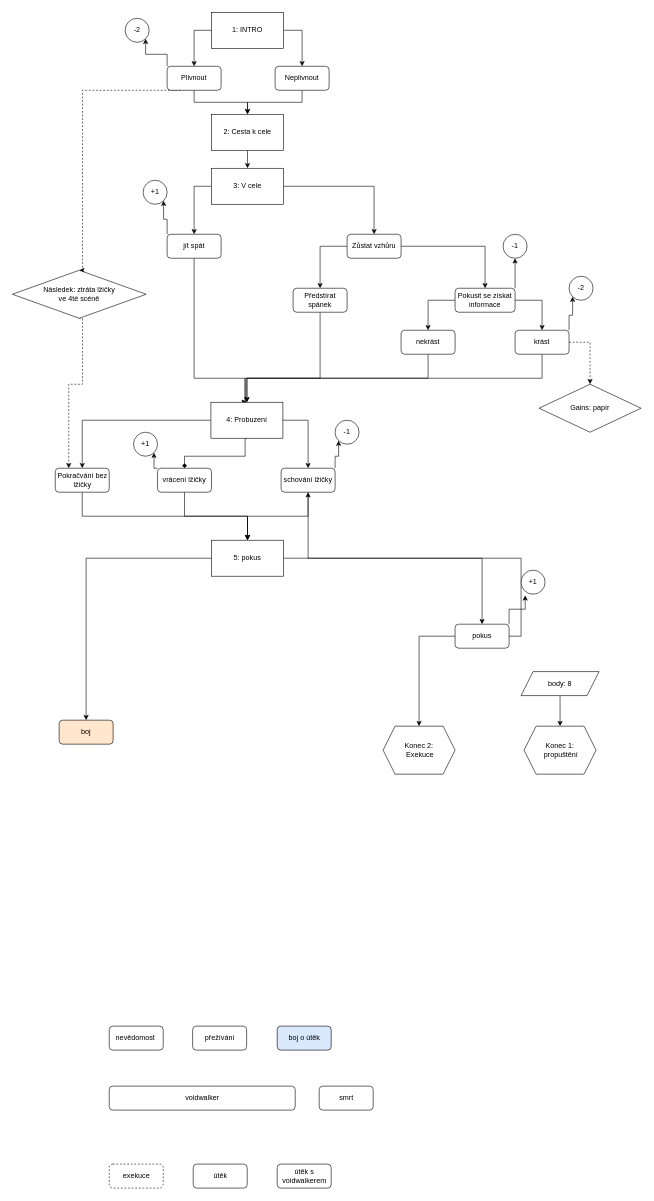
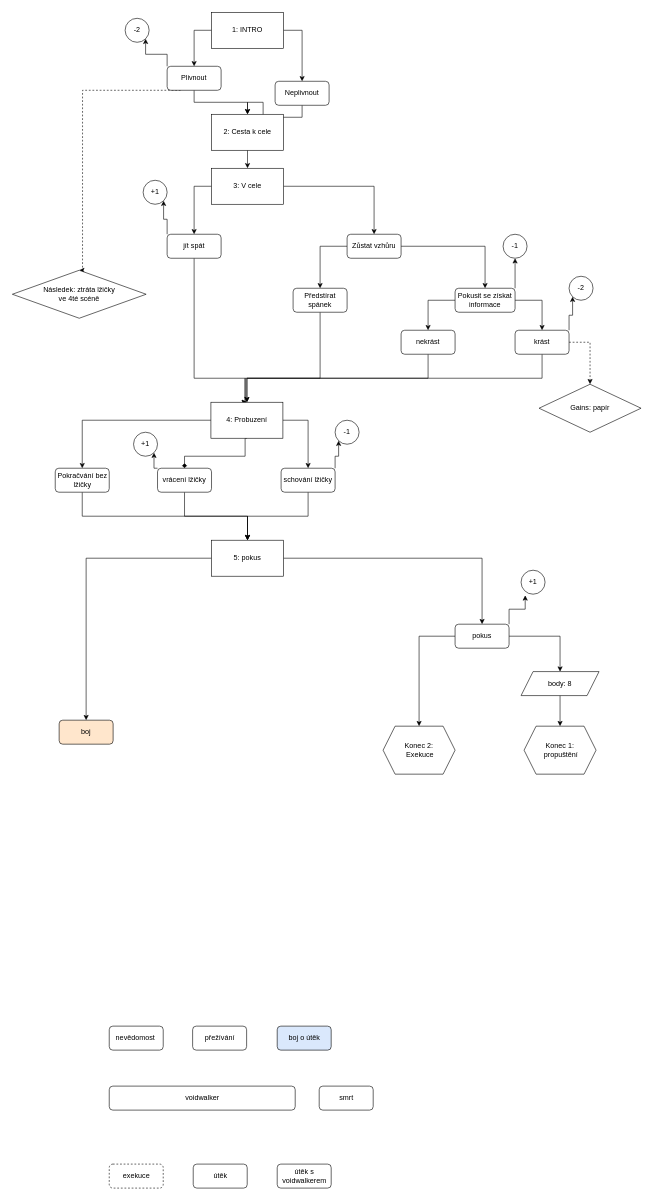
  <mxCell id="0" />
  <mxCell id="1" parent="0" />
  <mxCell id="2" style="edgeStyle=orthogonalEdgeStyle;rounded=0;orthogonalLoop=1;jettySize=auto;html=1;exitX=0;exitY=0.5;exitDx=0;exitDy=0;entryX=0.5;entryY=0;entryDx=0;entryDy=0;" parent="1" source="4" target="10" edge="1"><mxGeometry relative="1" as="geometry" /></mxCell>
  <mxCell id="3" style="edgeStyle=orthogonalEdgeStyle;rounded=0;orthogonalLoop=1;jettySize=auto;html=1;exitX=1;exitY=0.5;exitDx=0;exitDy=0;entryX=0.5;entryY=0;entryDx=0;entryDy=0;" parent="1" source="4" target="6" edge="1"><mxGeometry relative="1" as="geometry" /></mxCell>
  <mxCell id="4" value="1: INTRO" style="rounded=0;whiteSpace=wrap;html=1;" parent="1" vertex="1"><mxGeometry x="352" y="20" width="120" height="60" as="geometry" /></mxCell>
  <mxCell id="5" style="edgeStyle=orthogonalEdgeStyle;rounded=0;orthogonalLoop=1;jettySize=auto;html=1;exitX=0.5;exitY=1;exitDx=0;exitDy=0;entryX=0.5;entryY=0;entryDx=0;entryDy=0;" parent="1" source="6" target="15" edge="1"><mxGeometry relative="1" as="geometry" /></mxCell>
- <mxCell id="6" value="Neplivnout" style="rounded=1;whiteSpace=wrap;html=1;" parent="1" vertex="1"><mxGeometry x="458" y="110" width="90" height="40" as="geometry" /></mxCell>
+ <mxCell id="6" value="Neplivnout" style="rounded=1;whiteSpace=wrap;html=1;" parent="1" vertex="1"><mxGeometry x="458" y="135" width="90" height="40" as="geometry" /></mxCell>
  <mxCell id="7" style="edgeStyle=orthogonalEdgeStyle;rounded=0;orthogonalLoop=1;jettySize=auto;html=1;exitX=0.5;exitY=1;exitDx=0;exitDy=0;entryX=0.5;entryY=0;entryDx=0;entryDy=0;" parent="1" source="10" target="15" edge="1"><mxGeometry relative="1" as="geometry" /></mxCell>
  <mxCell id="8" style="edgeStyle=orthogonalEdgeStyle;rounded=0;orthogonalLoop=1;jettySize=auto;html=1;exitX=0;exitY=0;exitDx=0;exitDy=0;entryX=1;entryY=1;entryDx=0;entryDy=0;" parent="1" source="10" target="13" edge="1"><mxGeometry relative="1" as="geometry" /></mxCell>
  <mxCell id="9" style="edgeStyle=orthogonalEdgeStyle;rounded=0;orthogonalLoop=1;jettySize=auto;html=1;exitX=0.25;exitY=1;exitDx=0;exitDy=0;jumpStyle=none;dashed=1;entryX=0.5;entryY=0;entryDx=0;entryDy=0;" parent="1" source="10" target="12" edge="1"><mxGeometry relative="1" as="geometry"><Array as="points"><mxPoint x="137" y="150" /></Array><mxPoint x="208" y="790" as="targetPoint" /></mxGeometry></mxCell>
  <mxCell id="10" value="Plivnout" style="rounded=1;whiteSpace=wrap;html=1;" parent="1" vertex="1"><mxGeometry x="278" y="110" width="90" height="40" as="geometry" /></mxCell>
- <mxCell id="11" style="edgeStyle=orthogonalEdgeStyle;rounded=0;orthogonalLoop=1;jettySize=auto;html=1;exitX=0.5;exitY=1;exitDx=0;exitDy=0;entryX=0.25;entryY=0;entryDx=0;entryDy=0;dashed=1;" parent="1" source="12" target="60" edge="1"><mxGeometry relative="1" as="geometry"><Array as="points"><mxPoint x="137" y="640" /><mxPoint x="114" y="640" /></Array></mxGeometry></mxCell>
  <mxCell id="12" value="Následek: ztráta lžičky&lt;br&gt;ve 4té scéně" style="rhombus;whiteSpace=wrap;html=1;" parent="1" vertex="1"><mxGeometry x="20" y="450" width="223" height="80" as="geometry" /></mxCell>
  <mxCell id="13" value="-2" style="ellipse;whiteSpace=wrap;html=1;aspect=fixed;" parent="1" vertex="1"><mxGeometry x="208" y="30" width="40" height="40" as="geometry" /></mxCell>
  <mxCell id="14" style="edgeStyle=orthogonalEdgeStyle;rounded=0;orthogonalLoop=1;jettySize=auto;html=1;exitX=0.5;exitY=1;exitDx=0;exitDy=0;entryX=0.5;entryY=0;entryDx=0;entryDy=0;" parent="1" source="15" target="18" edge="1"><mxGeometry relative="1" as="geometry" /></mxCell>
  <mxCell id="15" value="2: Cesta k cele" style="rounded=0;whiteSpace=wrap;html=1;" parent="1" vertex="1"><mxGeometry x="352" y="190" width="120" height="60" as="geometry" /></mxCell>
  <mxCell id="16" style="edgeStyle=orthogonalEdgeStyle;rounded=0;orthogonalLoop=1;jettySize=auto;html=1;exitX=0;exitY=0.5;exitDx=0;exitDy=0;entryX=0.5;entryY=0;entryDx=0;entryDy=0;" parent="1" source="18" target="21" edge="1"><mxGeometry relative="1" as="geometry" /></mxCell>
  <mxCell id="17" style="edgeStyle=orthogonalEdgeStyle;rounded=0;orthogonalLoop=1;jettySize=auto;html=1;exitX=1;exitY=0.5;exitDx=0;exitDy=0;entryX=0.5;entryY=0;entryDx=0;entryDy=0;" parent="1" source="18" target="24" edge="1"><mxGeometry relative="1" as="geometry" /></mxCell>
  <mxCell id="18" value="3: V cele" style="rounded=0;whiteSpace=wrap;html=1;" parent="1" vertex="1"><mxGeometry x="352" y="280" width="120" height="60" as="geometry" /></mxCell>
  <mxCell id="19" style="edgeStyle=orthogonalEdgeStyle;rounded=0;orthogonalLoop=1;jettySize=auto;html=1;exitX=0;exitY=0;exitDx=0;exitDy=0;entryX=1;entryY=1;entryDx=0;entryDy=0;" parent="1" source="21" target="31" edge="1"><mxGeometry relative="1" as="geometry" /></mxCell>
  <mxCell id="20" style="edgeStyle=orthogonalEdgeStyle;rounded=0;orthogonalLoop=1;jettySize=auto;html=1;exitX=0.5;exitY=1;exitDx=0;exitDy=0;entryX=0.5;entryY=0;entryDx=0;entryDy=0;" parent="1" source="21" target="44" edge="1"><mxGeometry relative="1" as="geometry"><Array as="points"><mxPoint x="323" y="630" /><mxPoint x="408" y="630" /></Array></mxGeometry></mxCell>
  <mxCell id="21" value="jít spát" style="rounded=1;whiteSpace=wrap;html=1;" parent="1" vertex="1"><mxGeometry x="278" y="390" width="90" height="40" as="geometry" /></mxCell>
  <mxCell id="22" style="edgeStyle=orthogonalEdgeStyle;rounded=0;orthogonalLoop=1;jettySize=auto;html=1;exitX=0;exitY=0.5;exitDx=0;exitDy=0;entryX=0.5;entryY=0;entryDx=0;entryDy=0;" parent="1" source="24" target="26" edge="1"><mxGeometry relative="1" as="geometry" /></mxCell>
  <mxCell id="23" style="edgeStyle=orthogonalEdgeStyle;rounded=0;orthogonalLoop=1;jettySize=auto;html=1;exitX=1;exitY=0.5;exitDx=0;exitDy=0;entryX=0.5;entryY=0;entryDx=0;entryDy=0;" parent="1" source="24" target="30" edge="1"><mxGeometry relative="1" as="geometry" /></mxCell>
  <mxCell id="24" value="Zůstat vzhůru" style="rounded=1;whiteSpace=wrap;html=1;" parent="1" vertex="1"><mxGeometry x="578" y="390" width="90" height="40" as="geometry" /></mxCell>
  <mxCell id="25" style="edgeStyle=orthogonalEdgeStyle;rounded=0;orthogonalLoop=1;jettySize=auto;html=1;exitX=0.5;exitY=1;exitDx=0;exitDy=0;entryX=0.5;entryY=0;entryDx=0;entryDy=0;" edge="1" parent="1" source="26" target="44"><mxGeometry relative="1" as="geometry"><Array as="points"><mxPoint x="533" y="630" /><mxPoint x="411" y="630" /></Array></mxGeometry></mxCell>
  <mxCell id="26" value="Předstírat spánek" style="rounded=1;whiteSpace=wrap;html=1;" parent="1" vertex="1"><mxGeometry x="488" y="480" width="90" height="40" as="geometry" /></mxCell>
  <mxCell id="27" style="edgeStyle=orthogonalEdgeStyle;rounded=0;orthogonalLoop=1;jettySize=auto;html=1;exitX=1;exitY=0;exitDx=0;exitDy=0;entryX=0.5;entryY=1;entryDx=0;entryDy=0;" parent="1" source="30" target="32" edge="1"><mxGeometry relative="1" as="geometry" /></mxCell>
  <mxCell id="28" style="edgeStyle=orthogonalEdgeStyle;rounded=0;orthogonalLoop=1;jettySize=auto;html=1;exitX=0;exitY=0.5;exitDx=0;exitDy=0;entryX=0.5;entryY=0;entryDx=0;entryDy=0;" parent="1" source="30" target="34" edge="1"><mxGeometry relative="1" as="geometry" /></mxCell>
  <mxCell id="29" style="edgeStyle=orthogonalEdgeStyle;rounded=0;orthogonalLoop=1;jettySize=auto;html=1;exitX=1;exitY=0.5;exitDx=0;exitDy=0;entryX=0.5;entryY=0;entryDx=0;entryDy=0;" parent="1" source="30" target="38" edge="1"><mxGeometry relative="1" as="geometry" /></mxCell>
  <mxCell id="30" value="Pokusit se získat informace" style="rounded=1;whiteSpace=wrap;html=1;" parent="1" vertex="1"><mxGeometry x="758" y="480" width="100" height="40" as="geometry" /></mxCell>
  <mxCell id="31" value="+1" style="ellipse;whiteSpace=wrap;html=1;aspect=fixed;" parent="1" vertex="1"><mxGeometry x="238" y="300" width="40" height="40" as="geometry" /></mxCell>
  <mxCell id="32" value="-1" style="ellipse;whiteSpace=wrap;html=1;aspect=fixed;" parent="1" vertex="1"><mxGeometry x="838" y="390" width="40" height="40" as="geometry" /></mxCell>
  <mxCell id="33" style="edgeStyle=orthogonalEdgeStyle;rounded=0;orthogonalLoop=1;jettySize=auto;html=1;exitX=0.5;exitY=1;exitDx=0;exitDy=0;entryX=0.5;entryY=0;entryDx=0;entryDy=0;" parent="1" source="34" target="44" edge="1"><mxGeometry relative="1" as="geometry"><Array as="points"><mxPoint x="713" y="630" /><mxPoint x="408" y="630" /></Array></mxGeometry></mxCell>
  <mxCell id="34" value="nekrást" style="rounded=1;whiteSpace=wrap;html=1;" parent="1" vertex="1"><mxGeometry x="668" y="550" width="90" height="40" as="geometry" /></mxCell>
  <mxCell id="35" style="edgeStyle=orthogonalEdgeStyle;rounded=0;orthogonalLoop=1;jettySize=auto;html=1;exitX=1;exitY=0;exitDx=0;exitDy=0;entryX=0;entryY=1;entryDx=0;entryDy=0;" parent="1" source="38" target="39" edge="1"><mxGeometry relative="1" as="geometry" /></mxCell>
  <mxCell id="36" style="edgeStyle=orthogonalEdgeStyle;rounded=0;orthogonalLoop=1;jettySize=auto;html=1;exitX=0.5;exitY=1;exitDx=0;exitDy=0;entryX=0.5;entryY=0;entryDx=0;entryDy=0;" parent="1" source="38" target="44" edge="1"><mxGeometry relative="1" as="geometry"><mxPoint x="408" y="640" as="targetPoint" /><Array as="points"><mxPoint x="903" y="630" /><mxPoint x="411" y="630" /></Array></mxGeometry></mxCell>
  <mxCell id="37" style="edgeStyle=orthogonalEdgeStyle;rounded=0;orthogonalLoop=1;jettySize=auto;html=1;exitX=1;exitY=0.5;exitDx=0;exitDy=0;entryX=0.5;entryY=0;entryDx=0;entryDy=0;dashed=1;" parent="1" source="38" target="40" edge="1"><mxGeometry relative="1" as="geometry" /></mxCell>
  <mxCell id="38" value="krást" style="rounded=1;whiteSpace=wrap;html=1;" parent="1" vertex="1"><mxGeometry x="858" y="550" width="90" height="40" as="geometry" /></mxCell>
  <mxCell id="39" value="-2" style="ellipse;whiteSpace=wrap;html=1;aspect=fixed;" parent="1" vertex="1"><mxGeometry x="948" y="460" width="40" height="40" as="geometry" /></mxCell>
  <mxCell id="40" value="Gains: papír" style="rhombus;whiteSpace=wrap;html=1;" parent="1" vertex="1"><mxGeometry x="898" y="640" width="170" height="80" as="geometry" /></mxCell>
  <mxCell id="41" style="edgeStyle=orthogonalEdgeStyle;rounded=0;orthogonalLoop=1;jettySize=auto;html=1;exitX=1;exitY=0.5;exitDx=0;exitDy=0;entryX=0.5;entryY=0;entryDx=0;entryDy=0;" parent="1" source="44" target="55" edge="1"><mxGeometry relative="1" as="geometry" /></mxCell>
  <mxCell id="42" style="edgeStyle=orthogonalEdgeStyle;rounded=0;orthogonalLoop=1;jettySize=auto;html=1;exitX=0.5;exitY=1;exitDx=0;exitDy=0;entryX=0.5;entryY=0;entryDx=0;entryDy=0;endArrow=diamond;" parent="1" source="44" target="58" edge="1"><mxGeometry relative="1" as="geometry"><Array as="points"><mxPoint x="408" y="760" /><mxPoint x="307" y="760" /></Array></mxGeometry></mxCell>
  <mxCell id="43" style="edgeStyle=orthogonalEdgeStyle;rounded=0;orthogonalLoop=1;jettySize=auto;html=1;exitX=0;exitY=0.5;exitDx=0;exitDy=0;entryX=0.5;entryY=0;entryDx=0;entryDy=0;" parent="1" source="44" target="60" edge="1"><mxGeometry relative="1" as="geometry" /></mxCell>
  <mxCell id="44" value="4: Probuzení" style="rounded=0;whiteSpace=wrap;html=1;" parent="1" vertex="1"><mxGeometry x="351" y="670" width="120" height="60" as="geometry" /></mxCell>
  <mxCell id="45" value="boj o útěk" style="rounded=1;whiteSpace=wrap;html=1;fillColor=#dae8fc;" parent="1" vertex="1"><mxGeometry x="461.5" y="1710" width="90" height="40" as="geometry" /></mxCell>
  <mxCell id="46" value="nevědomost&amp;nbsp;" style="rounded=1;whiteSpace=wrap;html=1;" parent="1" vertex="1"><mxGeometry x="181.5" y="1710" width="90" height="40" as="geometry" /></mxCell>
  <mxCell id="47" value="přežívání" style="rounded=1;whiteSpace=wrap;html=1;" parent="1" vertex="1"><mxGeometry x="320.5" y="1710" width="90" height="40" as="geometry" /></mxCell>
  <mxCell id="48" value="voidwalker" style="rounded=1;whiteSpace=wrap;html=1;" parent="1" vertex="1"><mxGeometry x="181.5" y="1810" width="310" height="40" as="geometry" /></mxCell>
  <mxCell id="49" value="exekuce" style="rounded=1;whiteSpace=wrap;html=1;dashed=1;" parent="1" vertex="1"><mxGeometry x="181.5" y="1940" width="90" height="40" as="geometry" /></mxCell>
  <mxCell id="50" value="útěk" style="rounded=1;whiteSpace=wrap;html=1;" parent="1" vertex="1"><mxGeometry x="321.5" y="1940" width="90" height="40" as="geometry" /></mxCell>
  <mxCell id="51" value="útěk s voidwalkerem" style="rounded=1;whiteSpace=wrap;html=1;" parent="1" vertex="1"><mxGeometry x="461.5" y="1940" width="90" height="40" as="geometry" /></mxCell>
  <mxCell id="52" value="smrt" style="rounded=1;whiteSpace=wrap;html=1;" parent="1" vertex="1"><mxGeometry x="531.5" y="1810" width="90" height="40" as="geometry" /></mxCell>
  <mxCell id="53" style="edgeStyle=orthogonalEdgeStyle;rounded=0;orthogonalLoop=1;jettySize=auto;html=1;exitX=1;exitY=0;exitDx=0;exitDy=0;entryX=0;entryY=1;entryDx=0;entryDy=0;" parent="1" source="55" target="62" edge="1"><mxGeometry relative="1" as="geometry" /></mxCell>
  <mxCell id="54" style="edgeStyle=orthogonalEdgeStyle;rounded=0;orthogonalLoop=1;jettySize=auto;html=1;exitX=0.5;exitY=1;exitDx=0;exitDy=0;entryX=0.5;entryY=0;entryDx=0;entryDy=0;" edge="1" parent="1" source="55" target="65"><mxGeometry relative="1" as="geometry" /></mxCell>
  <mxCell id="55" value="schování lžičky" style="rounded=1;whiteSpace=wrap;html=1;" parent="1" vertex="1"><mxGeometry x="468" y="780" width="90" height="40" as="geometry" /></mxCell>
  <mxCell id="56" style="edgeStyle=orthogonalEdgeStyle;rounded=0;orthogonalLoop=1;jettySize=auto;html=1;exitX=0;exitY=0;exitDx=0;exitDy=0;entryX=1;entryY=1;entryDx=0;entryDy=0;" parent="1" source="58" target="61" edge="1"><mxGeometry relative="1" as="geometry" /></mxCell>
  <mxCell id="57" style="edgeStyle=orthogonalEdgeStyle;rounded=0;orthogonalLoop=1;jettySize=auto;html=1;exitX=0.5;exitY=1;exitDx=0;exitDy=0;entryX=0.5;entryY=0;entryDx=0;entryDy=0;" edge="1" parent="1" source="58" target="65"><mxGeometry relative="1" as="geometry" /></mxCell>
  <mxCell id="58" value="vrácení lžičky" style="rounded=1;whiteSpace=wrap;html=1;" parent="1" vertex="1"><mxGeometry x="262" y="780" width="90" height="40" as="geometry" /></mxCell>
  <mxCell id="59" style="edgeStyle=orthogonalEdgeStyle;rounded=0;orthogonalLoop=1;jettySize=auto;html=1;exitX=0.5;exitY=1;exitDx=0;exitDy=0;entryX=0.5;entryY=0;entryDx=0;entryDy=0;" edge="1" parent="1" source="60" target="65"><mxGeometry relative="1" as="geometry" /></mxCell>
  <mxCell id="60" value="Pokračvání bez lžičky" style="rounded=1;whiteSpace=wrap;html=1;" parent="1" vertex="1"><mxGeometry x="91.5" y="780" width="90" height="40" as="geometry" /></mxCell>
  <mxCell id="61" value="+1" style="ellipse;whiteSpace=wrap;html=1;aspect=fixed;" parent="1" vertex="1"><mxGeometry x="222" y="720" width="40" height="40" as="geometry" /></mxCell>
  <mxCell id="62" value="-1" style="ellipse;whiteSpace=wrap;html=1;aspect=fixed;" parent="1" vertex="1"><mxGeometry x="558" y="700" width="40" height="40" as="geometry" /></mxCell>
  <mxCell id="63" style="edgeStyle=orthogonalEdgeStyle;rounded=0;orthogonalLoop=1;jettySize=auto;html=1;exitX=0;exitY=0.5;exitDx=0;exitDy=0;" edge="1" parent="1" source="65" target="66"><mxGeometry relative="1" as="geometry" /></mxCell>
  <mxCell id="64" style="edgeStyle=orthogonalEdgeStyle;rounded=0;orthogonalLoop=1;jettySize=auto;html=1;exitX=1;exitY=0.5;exitDx=0;exitDy=0;entryX=0.5;entryY=0;entryDx=0;entryDy=0;" edge="1" parent="1" source="65" target="70"><mxGeometry relative="1" as="geometry" /></mxCell>
  <mxCell id="65" value="5: pokus" style="rounded=0;whiteSpace=wrap;html=1;" vertex="1" parent="1"><mxGeometry x="352" y="900" width="120" height="60" as="geometry" /></mxCell>
  <mxCell id="66" value="boj" style="rounded=1;whiteSpace=wrap;html=1;fillColor=#ffe6cc;" vertex="1" parent="1"><mxGeometry x="98" y="1200" width="90" height="40" as="geometry" /></mxCell>
  <mxCell id="67" style="edgeStyle=orthogonalEdgeStyle;rounded=0;orthogonalLoop=1;jettySize=auto;html=1;exitX=1;exitY=0;exitDx=0;exitDy=0;entryX=0.172;entryY=1.05;entryDx=0;entryDy=0;entryPerimeter=0;" edge="1" parent="1" source="70" target="71"><mxGeometry relative="1" as="geometry" /></mxCell>
- <mxCell id="68" style="edgeStyle=orthogonalEdgeStyle;rounded=0;orthogonalLoop=1;jettySize=auto;html=1;exitX=1;exitY=0.5;exitDx=0;exitDy=0;" edge="1" parent="1" source="70" target="55"><mxGeometry relative="1" as="geometry" /></mxCell>
+ <mxCell id="68" style="edgeStyle=orthogonalEdgeStyle;rounded=0;orthogonalLoop=1;jettySize=auto;html=1;exitX=1;exitY=0.5;exitDx=0;exitDy=0;entryX=0.5;entryY=0;entryDx=0;entryDy=0;" edge="1" parent="1" source="70" target="73"><mxGeometry relative="1" as="geometry" /></mxCell>
  <mxCell id="69" style="edgeStyle=orthogonalEdgeStyle;rounded=0;orthogonalLoop=1;jettySize=auto;html=1;exitX=0;exitY=0.5;exitDx=0;exitDy=0;entryX=0.5;entryY=0;entryDx=0;entryDy=0;" edge="1" parent="1" source="70" target="75"><mxGeometry relative="1" as="geometry" /></mxCell>
  <mxCell id="70" value="pokus" style="rounded=1;whiteSpace=wrap;html=1;" vertex="1" parent="1"><mxGeometry x="758" y="1040" width="90" height="40" as="geometry" /></mxCell>
  <mxCell id="71" value="+1" style="ellipse;whiteSpace=wrap;html=1;aspect=fixed;" vertex="1" parent="1"><mxGeometry x="868" y="950" width="40" height="40" as="geometry" /></mxCell>
  <mxCell id="72" style="edgeStyle=orthogonalEdgeStyle;rounded=0;orthogonalLoop=1;jettySize=auto;html=1;exitX=0.5;exitY=1;exitDx=0;exitDy=0;entryX=0.5;entryY=0;entryDx=0;entryDy=0;" edge="1" parent="1" source="73" target="74"><mxGeometry relative="1" as="geometry" /></mxCell>
  <mxCell id="73" value="body: 8" style="shape=parallelogram;perimeter=parallelogramPerimeter;whiteSpace=wrap;html=1;fixedSize=1;" vertex="1" parent="1"><mxGeometry x="868" y="1119" width="130" height="40" as="geometry" /></mxCell>
  <mxCell id="74" value="Konec 1:&lt;br&gt;&amp;nbsp;propuštění" style="shape=hexagon;perimeter=hexagonPerimeter2;whiteSpace=wrap;html=1;fixedSize=1;" vertex="1" parent="1"><mxGeometry x="873" y="1210" width="120" height="80" as="geometry" /></mxCell>
  <mxCell id="75" value="Konec 2:&lt;br&gt;&amp;nbsp;Exekuce" style="shape=hexagon;perimeter=hexagonPerimeter2;whiteSpace=wrap;html=1;fixedSize=1;" vertex="1" parent="1"><mxGeometry x="638" y="1210" width="120" height="80" as="geometry" /></mxCell>
